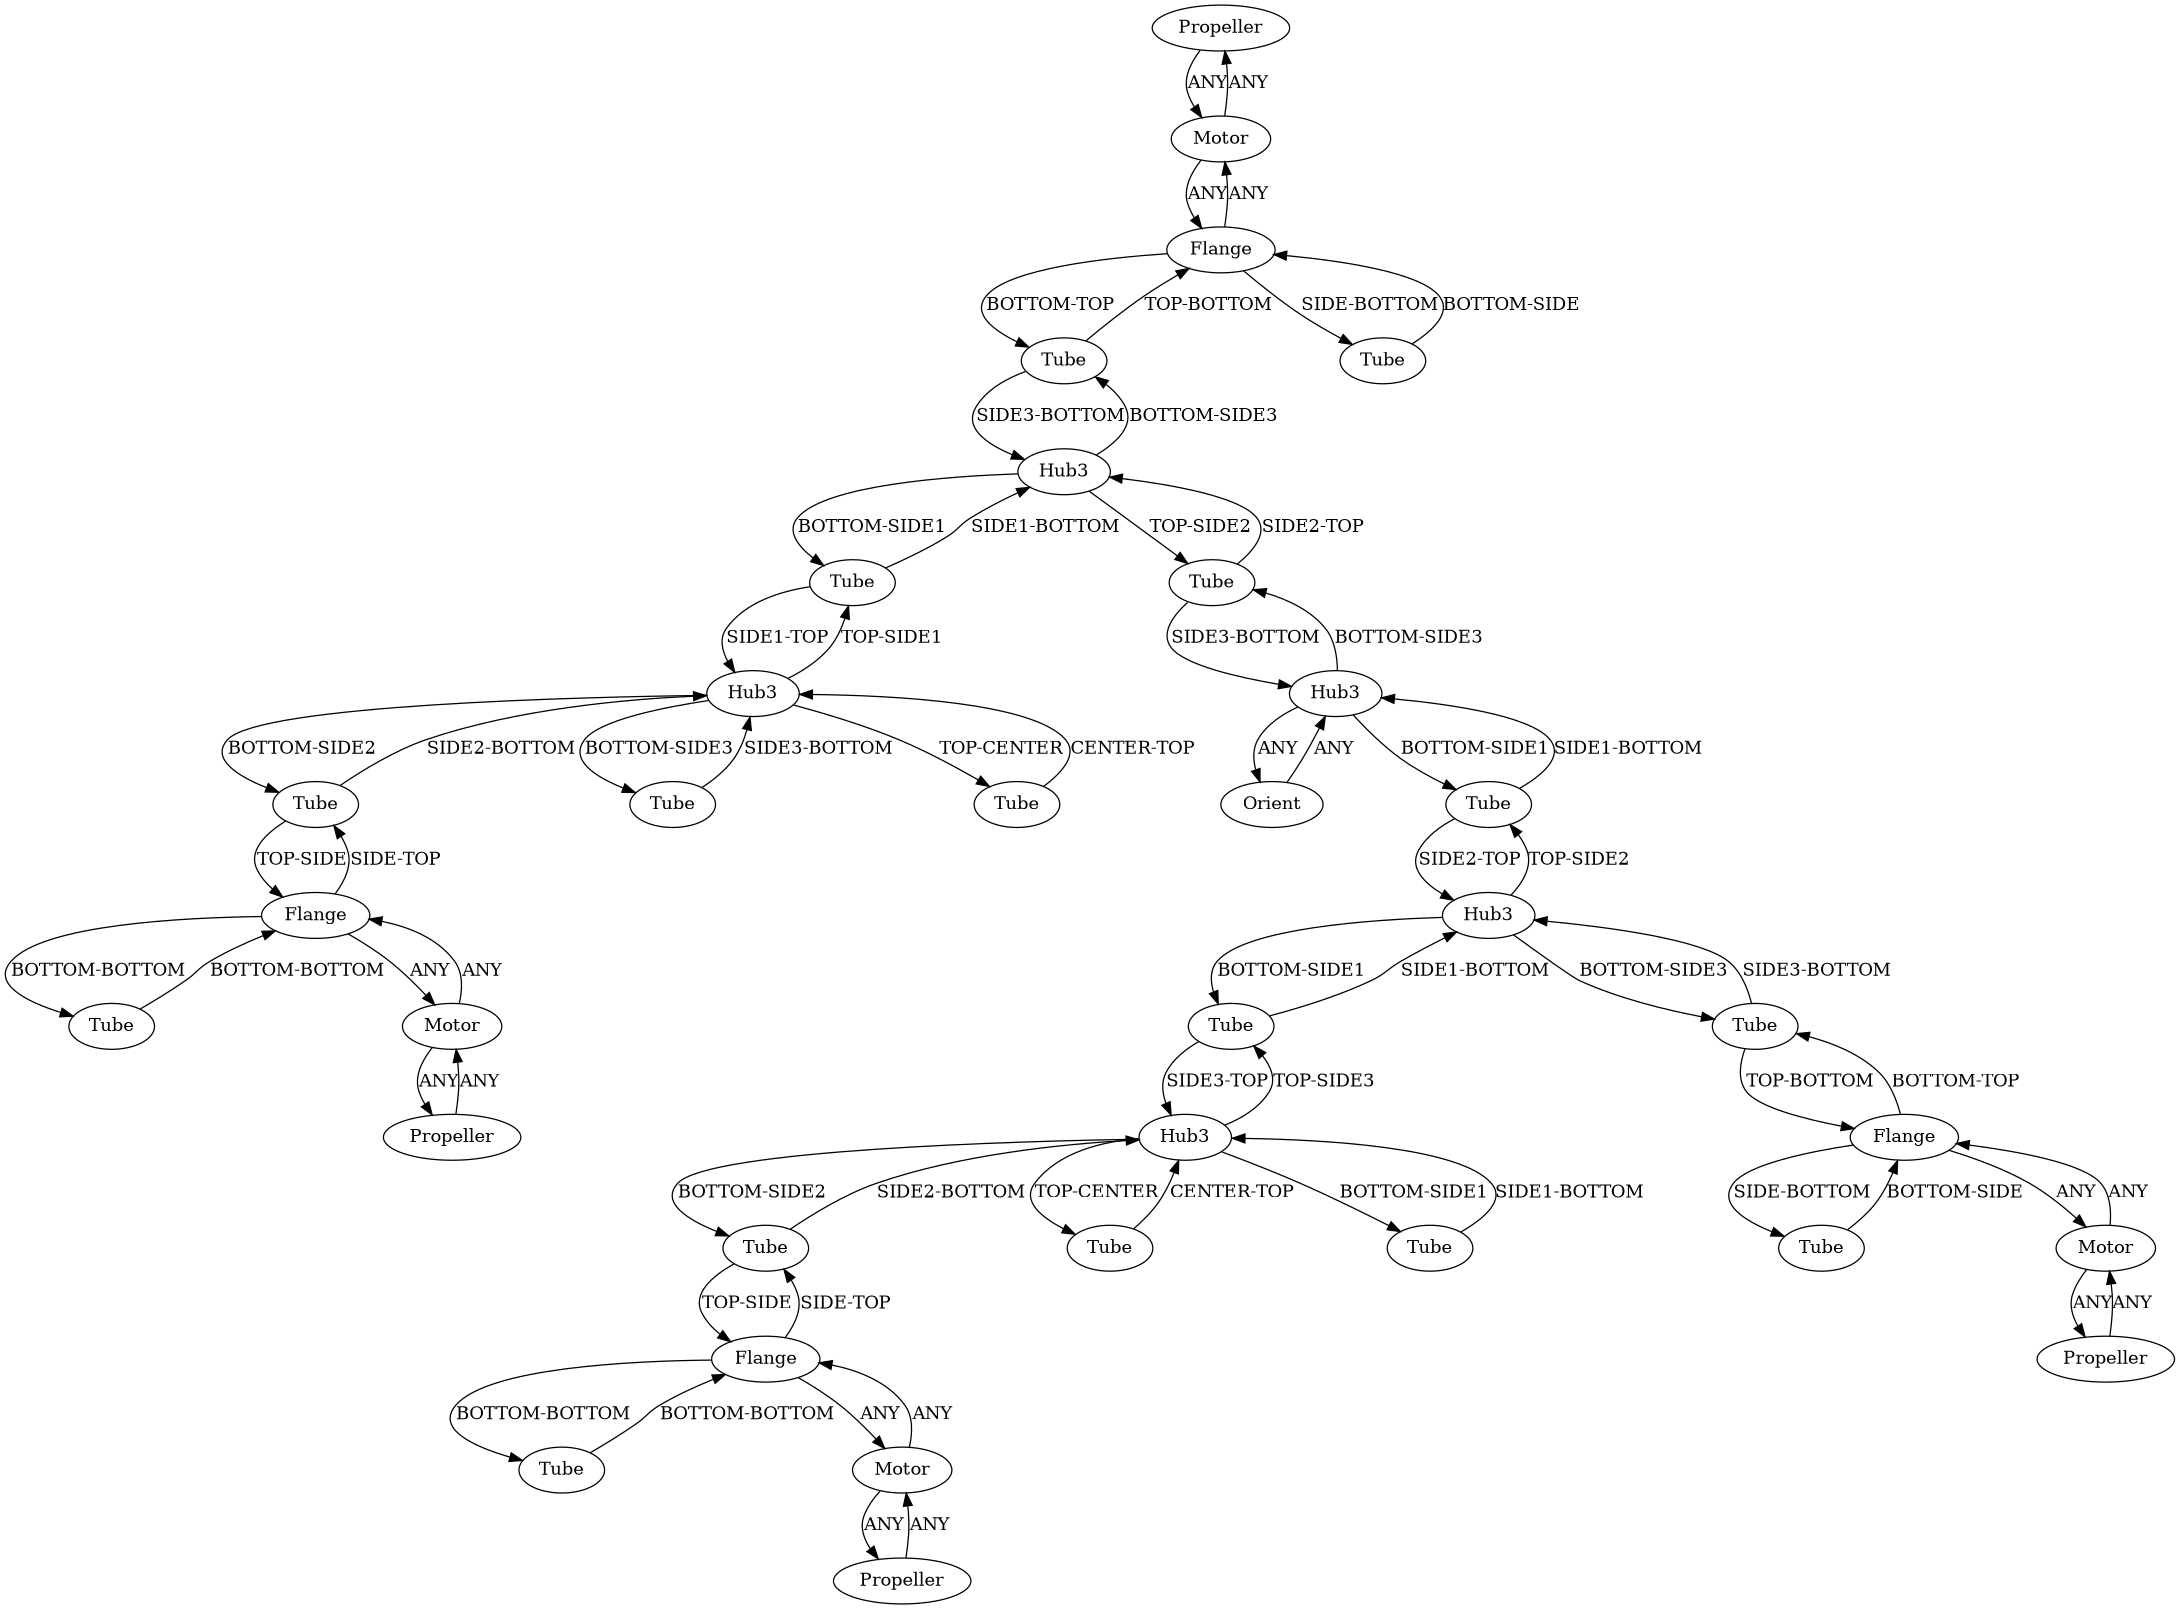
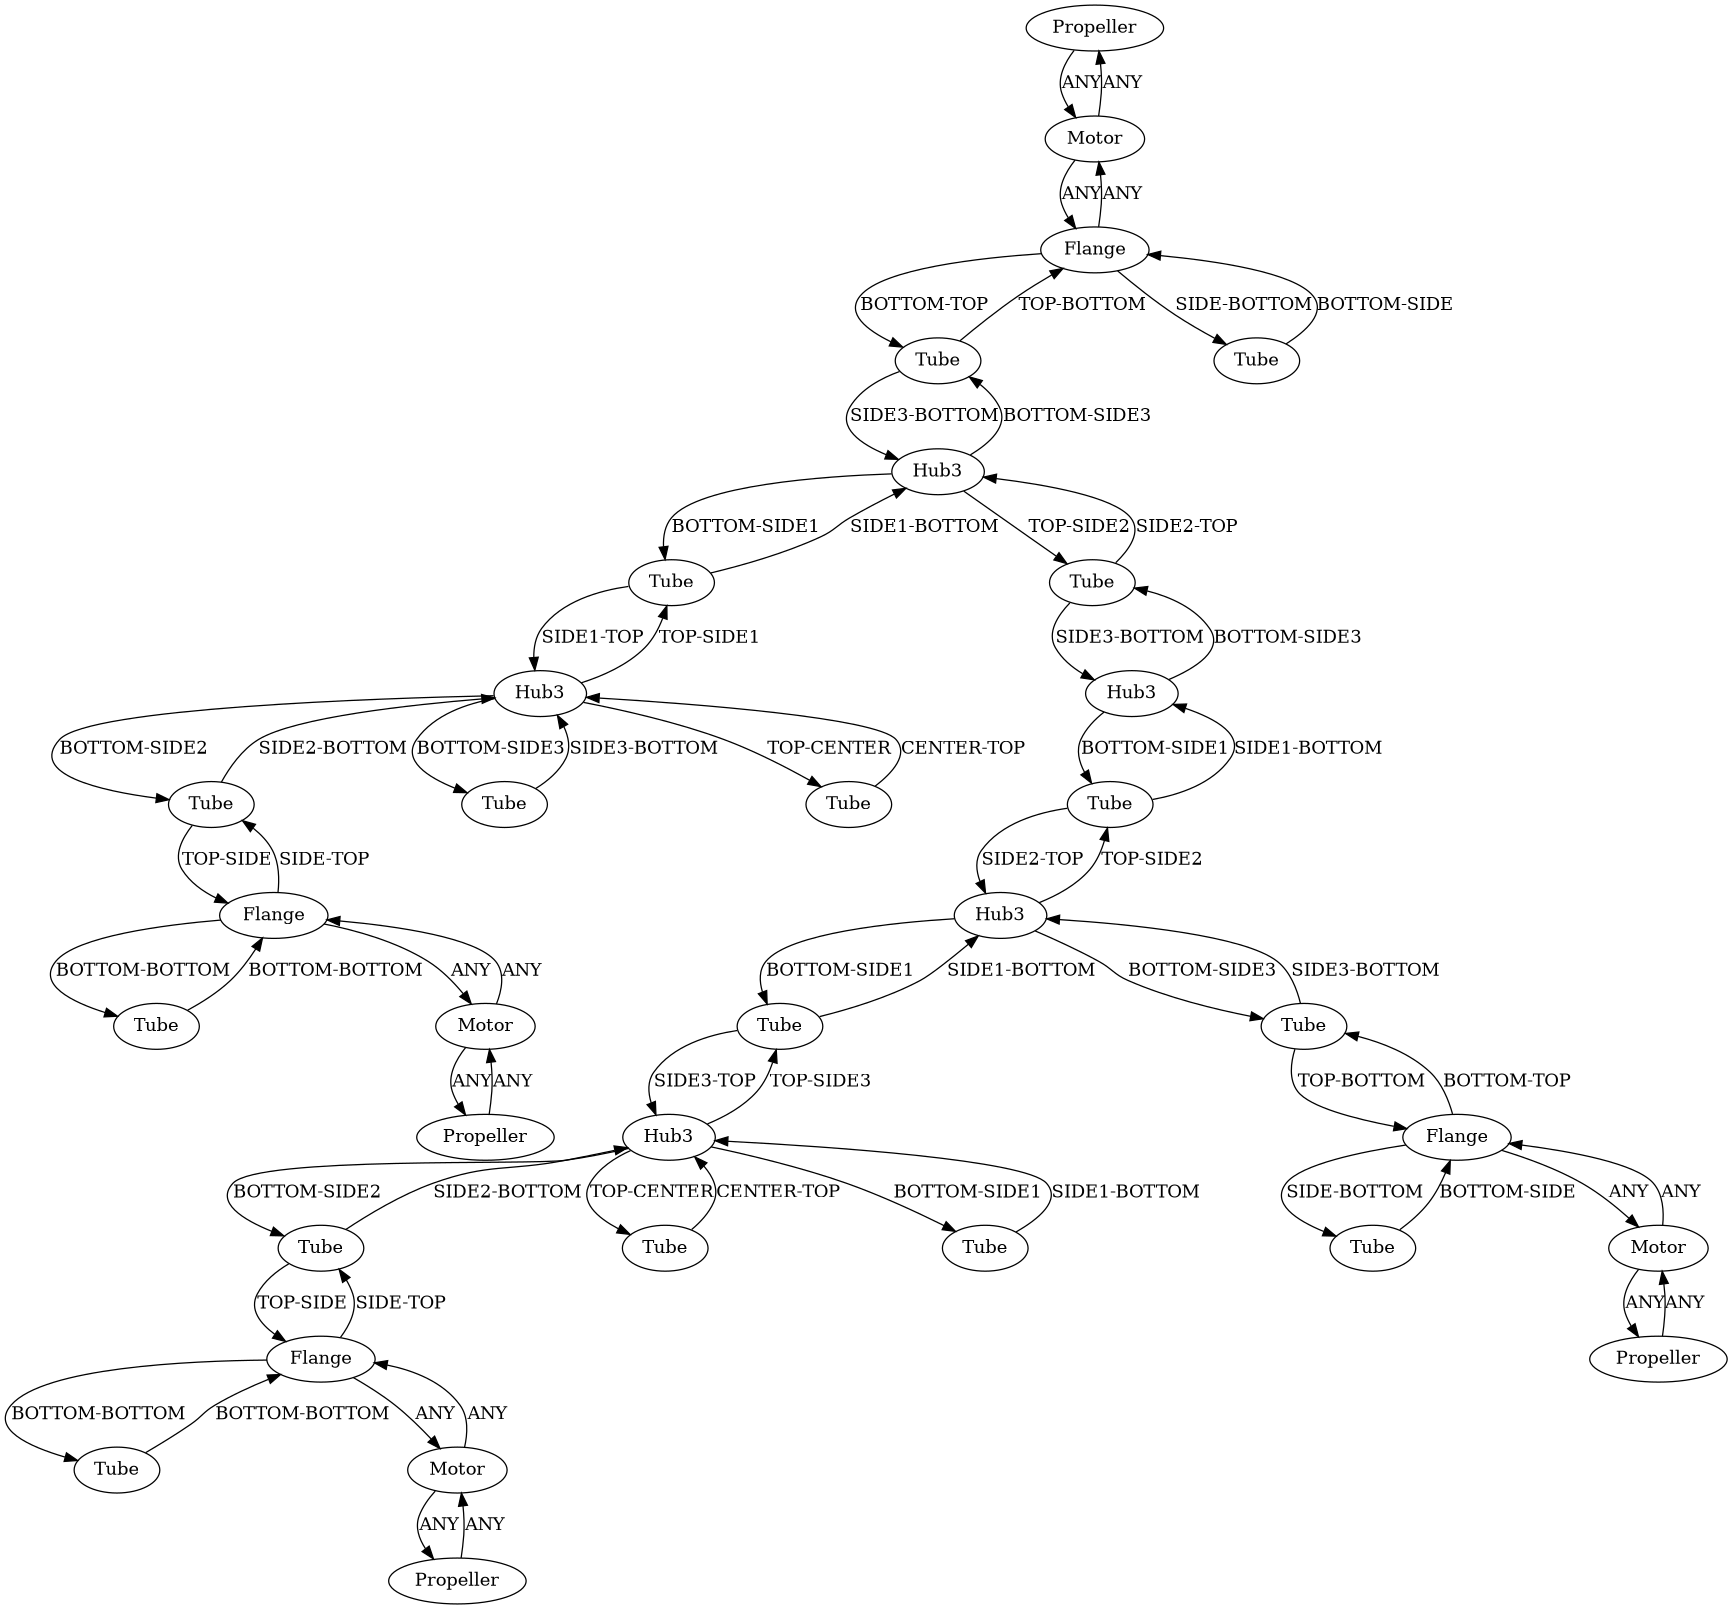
  digraph {
    n1 [instance=Propeller_instance_1 label=Propeller]
    n2 [instance=Motor_instance_1 label=Motor]
    n3 [instance=Tube_instance_1 label=Tube]
    n4 [instance=Flange_instance_1 label=Flange]
    n5 [instance=Hub3_instance_2 label=Hub3]
-   n6 [instance=Orient label=Orient]
    n7 [instance=Hub3_instance_3 label=Hub3]
    n8 [instance=Tube_instance_2 label=Tube]
    n9 [instance=Flange_instance_2 label=Flange]
    n10 [instance=Tube_instance_3 label=Tube]
    n11 [instance=Hub3_instance_1 label=Hub3]
    n12 [instance=Hub3_instance_4 label=Hub3]
    n13 [instance=Tube_instance_4 label=Tube]
    n14 [instance=Hub3_instance_5 label=Hub3]
    n15 [instance=Tube_instance_10 label=Tube]
    n16 [instance=Motor_instance_2 label=Motor]
    n17 [instance=Tube_instance_15 label=Tube]
    n18 [instance=Tube_instance_5 label=Tube]
    n19 [instance=Flange_instance_3 label=Flange]
    n20 [instance=Propeller_instance_2 label=Propeller]
    n21 [instance=Tube_instance_6 label=Tube]
    n22 [instance=Flange_instance_4 label=Flange]
    n23 [instance=Tube_instance_8 label=Tube]
    n24 [instance=Tube_instance_9 label=Tube]
    n25 [instance=Tube_instance_14 label=Tube]
    n26 [instance=Tube_instance_11 label=Tube]
    n27 [instance=Tube_instance_13 label=Tube]
    n28 [instance=Motor_instance_4 label=Motor]
    n29 [instance=Tube_instance_7 label=Tube]
    n30 [instance=Propeller_instance_3 label=Propeller]
    n31 [instance=Propeller_instance_4 label=Propeller]
    n32 [instance=Motor_instance_3 label=Motor]
    n33 [instance=Tube_instance_12 label=Tube]
    n34 [instance=Tube_instance_16 label=Tube]
    n1 -> n2 [label=ANY]
    n2 -> n1 [label=ANY]
    n2 -> n4 [label=ANY]
    n3 -> n4 [label="TOP-BOTTOM"]
    n3 -> n5 [label="SIDE3-BOTTOM"]
    n4 -> n2 [label=ANY]
    n4 -> n3 [label="BOTTOM-TOP"]
    n4 -> n15 [label="SIDE-BOTTOM"]
    n5 -> n3 [label="BOTTOM-SIDE3"]
    n5 -> n13 [label="BOTTOM-SIDE1"]
    n5 -> n26 [label="TOP-SIDE2"]
-   n6 -> n7 [label=ANY]
-   n7 -> n6 [label=ANY]
    n7 -> n26 [label="BOTTOM-SIDE3"]
    n7 -> n29 [label="BOTTOM-SIDE1"]
    n8 -> n9 [label="BOTTOM-SIDE"]
    n9 -> n8 [label="SIDE-BOTTOM"]
    n9 -> n16 [label=ANY]
    n9 -> n17 [label="BOTTOM-TOP"]
    n10 -> n11 [label="SIDE3-TOP"]
    n10 -> n12 [label="SIDE1-BOTTOM"]
    n11 -> n10 [label="TOP-SIDE3"]
    n11 -> n23 [label="BOTTOM-SIDE2"]
    n11 -> n24 [label="TOP-CENTER"]
    n11 -> n25 [label="BOTTOM-SIDE1"]
    n12 -> n10 [label="BOTTOM-SIDE1"]
    n12 -> n17 [label="BOTTOM-SIDE3"]
    n12 -> n29 [label="TOP-SIDE2"]
    n13 -> n5 [label="SIDE1-BOTTOM"]
    n13 -> n14 [label="SIDE1-TOP"]
    n14 -> n13 [label="TOP-SIDE1"]
    n14 -> n18 [label="BOTTOM-SIDE2"]
    n14 -> n33 [label="BOTTOM-SIDE3"]
    n14 -> n34 [label="TOP-CENTER"]
    n15 -> n4 [label="BOTTOM-SIDE"]
    n16 -> n9 [label=ANY]
    n16 -> n20 [label=ANY]
    n17 -> n9 [label="TOP-BOTTOM"]
    n17 -> n12 [label="SIDE3-BOTTOM"]
    n18 -> n14 [label="SIDE2-BOTTOM"]
    n18 -> n19 [label="TOP-SIDE"]
    n19 -> n18 [label="SIDE-TOP"]
    n19 -> n27 [label="BOTTOM-BOTTOM"]
    n19 -> n28 [label=ANY]
    n20 -> n16 [label=ANY]
    n21 -> n22 [label="BOTTOM-BOTTOM"]
    n22 -> n21 [label="BOTTOM-BOTTOM"]
    n22 -> n23 [label="SIDE-TOP"]
    n22 -> n32 [label=ANY]
    n23 -> n11 [label="SIDE2-BOTTOM"]
    n23 -> n22 [label="TOP-SIDE"]
    n24 -> n11 [label="CENTER-TOP"]
    n25 -> n11 [label="SIDE1-BOTTOM"]
    n26 -> n5 [label="SIDE2-TOP"]
    n26 -> n7 [label="SIDE3-BOTTOM"]
    n27 -> n19 [label="BOTTOM-BOTTOM"]
    n28 -> n19 [label=ANY]
    n28 -> n30 [label=ANY]
    n29 -> n7 [label="SIDE1-BOTTOM"]
    n29 -> n12 [label="SIDE2-TOP"]
    n30 -> n28 [label=ANY]
    n31 -> n32 [label=ANY]
    n32 -> n22 [label=ANY]
    n32 -> n31 [label=ANY]
    n33 -> n14 [label="SIDE3-BOTTOM"]
    n34 -> n14 [label="CENTER-TOP"]
  }
